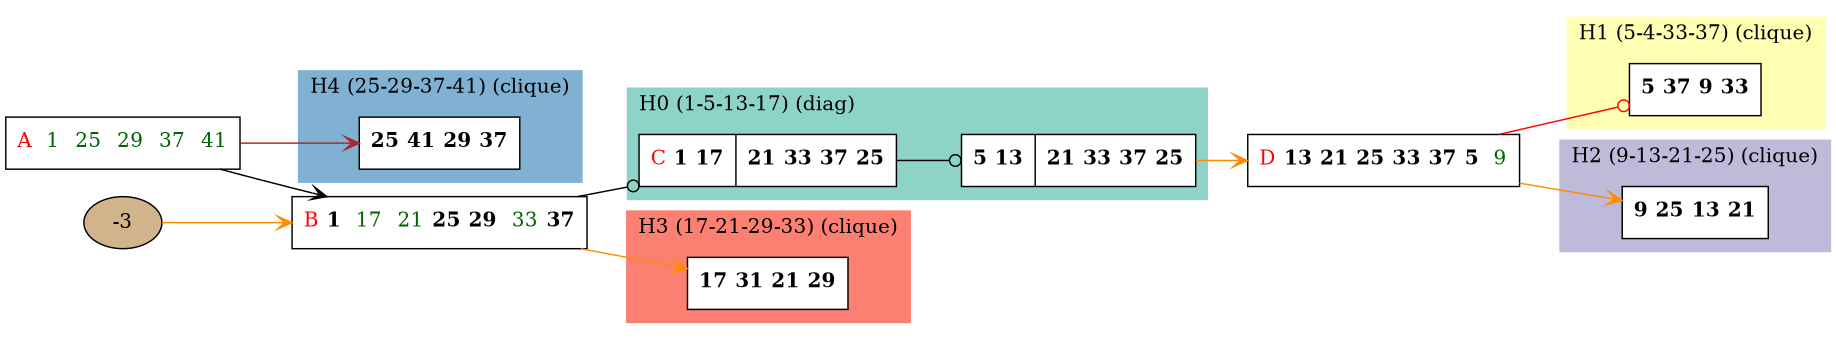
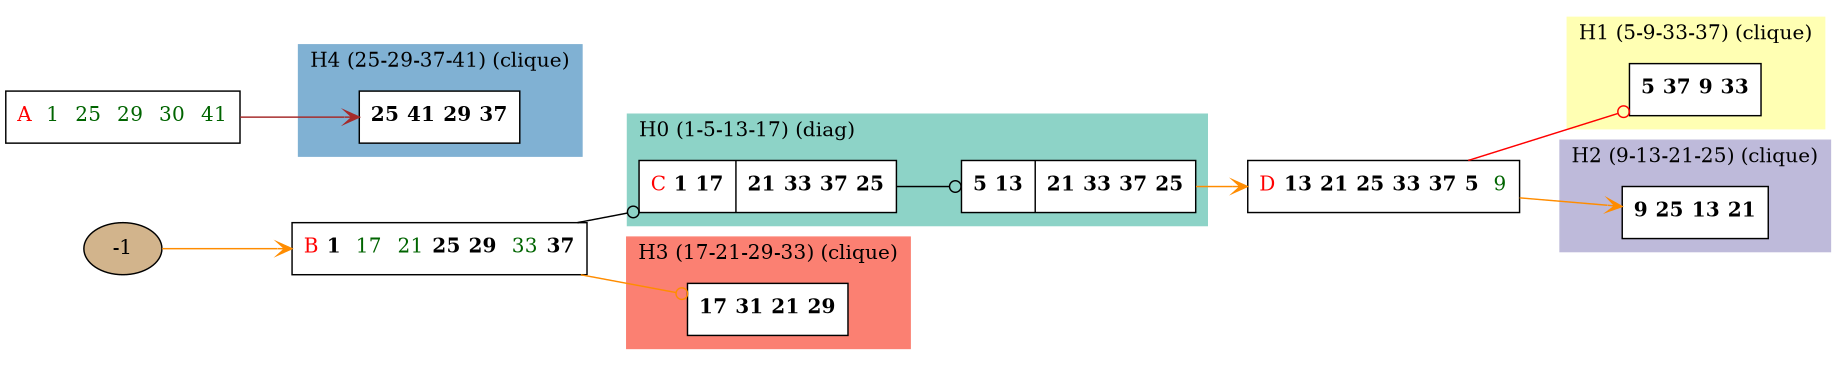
  digraph {
    rankdir=LR
    node [fillcolor=white shape=record style=filled]
    edge [arrowhead=vee color=darkorange]
    n1 [label=<{  <FONT COLOR="RED">C</FONT> <b>1</b> <b>17</b>|  <b>21</b> <b>33</b> <b>37</b> <b>25</b>}>]
    n2 [label=<{ <b>5</b> <b>13</b>|  <b>21</b> <b>33</b> <b>37</b> <b>25</b>}>]
    n3 [label=<{ <b>5</b> <b>37</b> <b>9</b> <b>33</b>}>]
    n4 [label=<{ <b>9</b> <b>25</b> <b>13</b> <b>21</b>}>]
    n5 [label=<{ <b>17</b> <b>31</b> <b>21</b> <b>29</b>}>]
    n6 [label=<{ <b>25</b> <b>41</b> <b>29</b> <b>37</b>}>]
    n7 [label=<{  <FONT COLOR="RED">D</FONT> <b>13</b> <b>21</b> <b>25</b> <b>33</b> <b>37</b> <b>5</b>  <FONT COLOR="DARKGREEN">9</FONT>}> fillcolor="" style=""]
-   n8 [label=<{  <FONT COLOR="RED">A</FONT>  <FONT COLOR="DARKGREEN">1</FONT>  <FONT COLOR="DARKGREEN">25</FONT>  <FONT COLOR="DARKGREEN">29</FONT>  <FONT COLOR="DARKGREEN">37</FONT>  <FONT COLOR="DARKGREEN">41</FONT>}> fillcolor="" style=""]
+   n8 [label=<{  <FONT COLOR="RED">A</FONT>  <FONT COLOR="DARKGREEN">1</FONT>  <FONT COLOR="DARKGREEN">25</FONT>  <FONT COLOR="DARKGREEN">29</FONT>  <FONT COLOR="DARKGREEN">30</FONT>  <FONT COLOR="DARKGREEN">41</FONT>}> fillcolor="" style=""]
    n9 [label=<{  <FONT COLOR="RED">B</FONT> <b>1</b>  <FONT COLOR="DARKGREEN">17</FONT>  <FONT COLOR="DARKGREEN">21</FONT> <b>25</b> <b>29</b>  <FONT COLOR="DARKGREEN">33</FONT> <b>37</b>}> fillcolor="" style=""]
-   -1 [fillcolor=tan shape=ellipse label=-3]
+   -1 [fillcolor=tan shape=ellipse]
    subgraph cluster_1 {
      color="#8DD3C7"
      label="H0 (1-5-13-17) (diag)"
      labeljust=l
      style=filled
      n1
      n2
    }
    subgraph cluster_2 {
      color="#FFFFB3"
-     label="H1 (5-4-33-37) (clique)"
+     label="H1 (5-9-33-37) (clique)"
      labeljust=l
      style=filled
      n3
    }
    subgraph cluster_3 {
      color="#BEBADA"
      label="H2 (9-13-21-25) (clique)"
      labeljust=l
      style=filled
      n4
    }
    subgraph cluster_4 {
      color="#FB8072"
      label="H3 (17-21-29-33) (clique)"
      labeljust=l
      style=filled
      n5
    }
    subgraph cluster_5 {
      color="#80B1D3"
      label="H4 (25-29-37-41) (clique)"
      labeljust=l
      style=filled
      n6
    }
    n1 -> n2 [arrowhead=odot color=black]
    n2 -> n7
    n7 -> n3 [arrowhead=odot color=red]
    n7 -> n4
    n8 -> n6 [color=brown]
-   n8 -> n9 [color=black]
    n9 -> n1 [arrowhead=odot color=black]
-   n9 -> n5
+   n9 -> n5 [arrowhead=odot]
    -1 -> n9
  }
